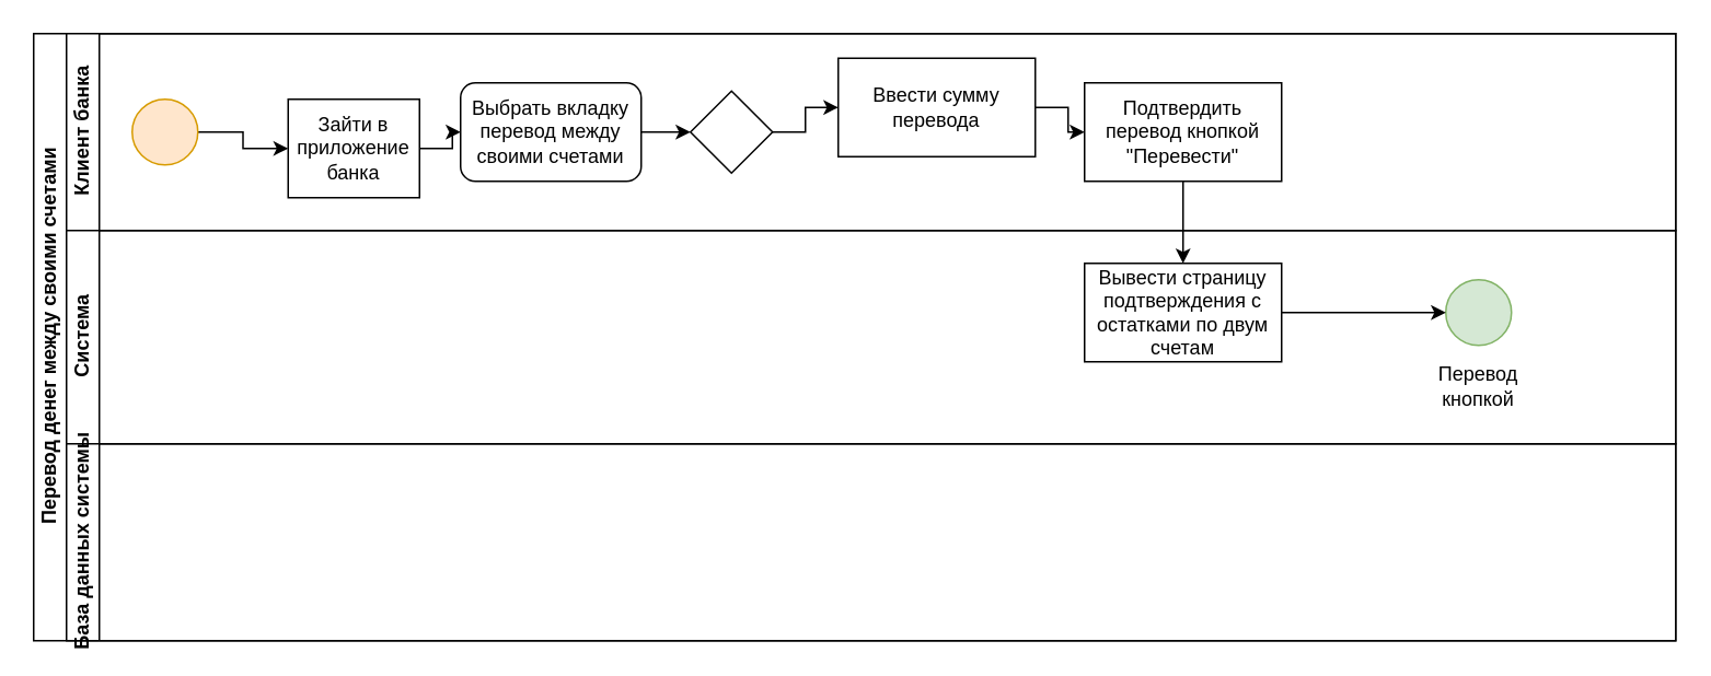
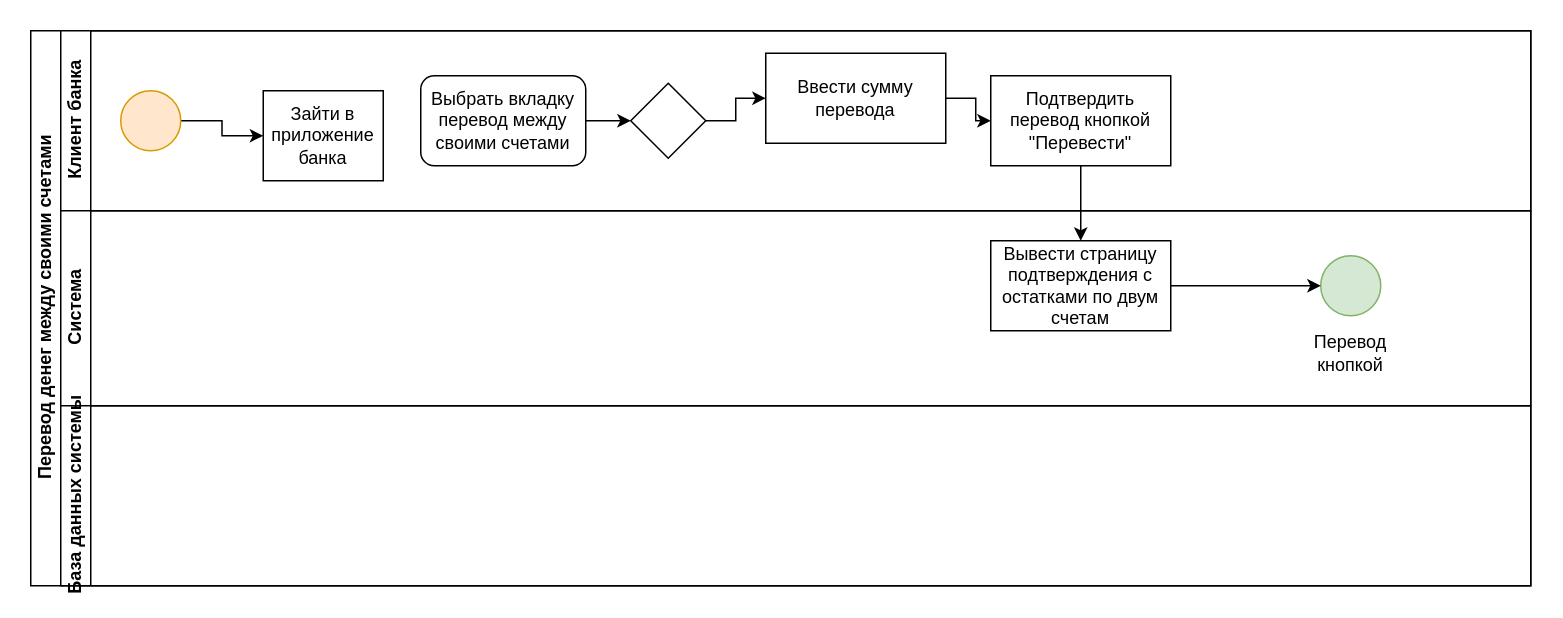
  <mxCell id="0" />
  <mxCell id="1" parent="0" />
  <mxCell id="2" value="Перевод денег между своими счетами" style="swimlane;html=1;childLayout=stackLayout;resizeParent=1;resizeParentMax=0;horizontal=0;startSize=20;horizontalStack=0;" parent="1" vertex="1"><mxGeometry x="20" y="20" width="1000" height="370" as="geometry" /></mxCell>
  <mxCell id="3" value="Клиент банка" style="swimlane;html=1;startSize=20;horizontal=0;" parent="2" vertex="1"><mxGeometry x="20" width="980" height="120" as="geometry" /></mxCell>
  <mxCell id="4" value="" style="edgeStyle=orthogonalEdgeStyle;rounded=0;orthogonalLoop=1;jettySize=auto;html=1;" parent="3" source="5" target="7" edge="1"><mxGeometry relative="1" as="geometry" /></mxCell>
  <mxCell id="5" value="" style="ellipse;whiteSpace=wrap;html=1;fillColor=#ffe6cc;strokeColor=#d79b00;" parent="3" vertex="1"><mxGeometry x="40" y="40" width="40" height="40" as="geometry" /></mxCell>
- <mxCell id="6" value="" style="edgeStyle=orthogonalEdgeStyle;rounded=0;orthogonalLoop=1;jettySize=auto;html=1;" edge="1" parent="3" source="7" target="8"><mxGeometry relative="1" as="geometry" /></mxCell>
  <mxCell id="7" value="Зайти в приложение банка" style="rounded=0;whiteSpace=wrap;html=1;fontFamily=Helvetica;fontSize=12;fontColor=#000000;align=center;" parent="3" vertex="1"><mxGeometry x="135" y="40" width="80" height="60" as="geometry" /></mxCell>
  <mxCell id="8" value="Выбрать вкладку перевод между своими счетами" style="whiteSpace=wrap;html=1;fontFamily=Helvetica;fontSize=12;fontColor=#000000;align=center;rounded=1;" parent="3" vertex="1"><mxGeometry x="240" y="30" width="110" height="60" as="geometry" /></mxCell>
  <mxCell id="9" value="" style="edgeStyle=orthogonalEdgeStyle;rounded=0;orthogonalLoop=1;jettySize=auto;html=1;" edge="1" parent="3" source="10" target="12"><mxGeometry relative="1" as="geometry" /></mxCell>
  <mxCell id="10" value="" style="rhombus;whiteSpace=wrap;html=1;" vertex="1" parent="3"><mxGeometry x="380" y="35" width="50" height="50" as="geometry" /></mxCell>
  <mxCell id="11" value="" style="edgeStyle=orthogonalEdgeStyle;rounded=0;orthogonalLoop=1;jettySize=auto;html=1;" edge="1" parent="3" source="12" target="13"><mxGeometry relative="1" as="geometry" /></mxCell>
  <mxCell id="12" value="Ввести сумму перевода" style="whiteSpace=wrap;html=1;" vertex="1" parent="3"><mxGeometry x="470" y="15" width="120" height="60" as="geometry" /></mxCell>
  <mxCell id="13" value="Подтвердить перевод кнопкой &quot;Перевести&quot;" style="whiteSpace=wrap;html=1;" vertex="1" parent="3"><mxGeometry x="620" y="30" width="120" height="60" as="geometry" /></mxCell>
  <mxCell id="14" value="Система" style="swimlane;html=1;startSize=20;horizontal=0;" parent="2" vertex="1"><mxGeometry x="20" y="120" width="980" height="130" as="geometry" /></mxCell>
  <mxCell id="15" value="" style="ellipse;whiteSpace=wrap;html=1;fillColor=#d5e8d4;strokeColor=#82b366;" parent="14" vertex="1"><mxGeometry x="840" y="30" width="40" height="40" as="geometry" /></mxCell>
  <mxCell id="16" value="" style="edgeStyle=orthogonalEdgeStyle;rounded=0;orthogonalLoop=1;jettySize=auto;html=1;entryX=0;entryY=0.5;entryDx=0;entryDy=0;" edge="1" parent="14" source="17" target="15"><mxGeometry relative="1" as="geometry" /></mxCell>
  <mxCell id="17" value="Вывести страницу подтверждения с остатками по двум счетам" style="whiteSpace=wrap;html=1;" vertex="1" parent="14"><mxGeometry x="620" y="20" width="120" height="60" as="geometry" /></mxCell>
  <mxCell id="18" value="Перевод кнопкой" style="text;strokeColor=none;align=center;fillColor=none;html=1;verticalAlign=middle;whiteSpace=wrap;rounded=0;" vertex="1" parent="14"><mxGeometry x="830" y="80" width="60" height="30" as="geometry" /></mxCell>
  <mxCell id="19" value="База данных системы" style="swimlane;html=1;startSize=20;horizontal=0;" parent="2" vertex="1"><mxGeometry x="20" y="250" width="980" height="120" as="geometry" /></mxCell>
  <mxCell id="20" value="" style="edgeStyle=orthogonalEdgeStyle;rounded=0;orthogonalLoop=1;jettySize=auto;html=1;" edge="1" parent="2" source="8"><mxGeometry relative="1" as="geometry"><mxPoint x="400" y="60" as="targetPoint" /></mxGeometry></mxCell>
  <mxCell id="21" value="" style="edgeStyle=orthogonalEdgeStyle;rounded=0;orthogonalLoop=1;jettySize=auto;html=1;" edge="1" parent="2" source="13" target="17"><mxGeometry relative="1" as="geometry" /></mxCell>
